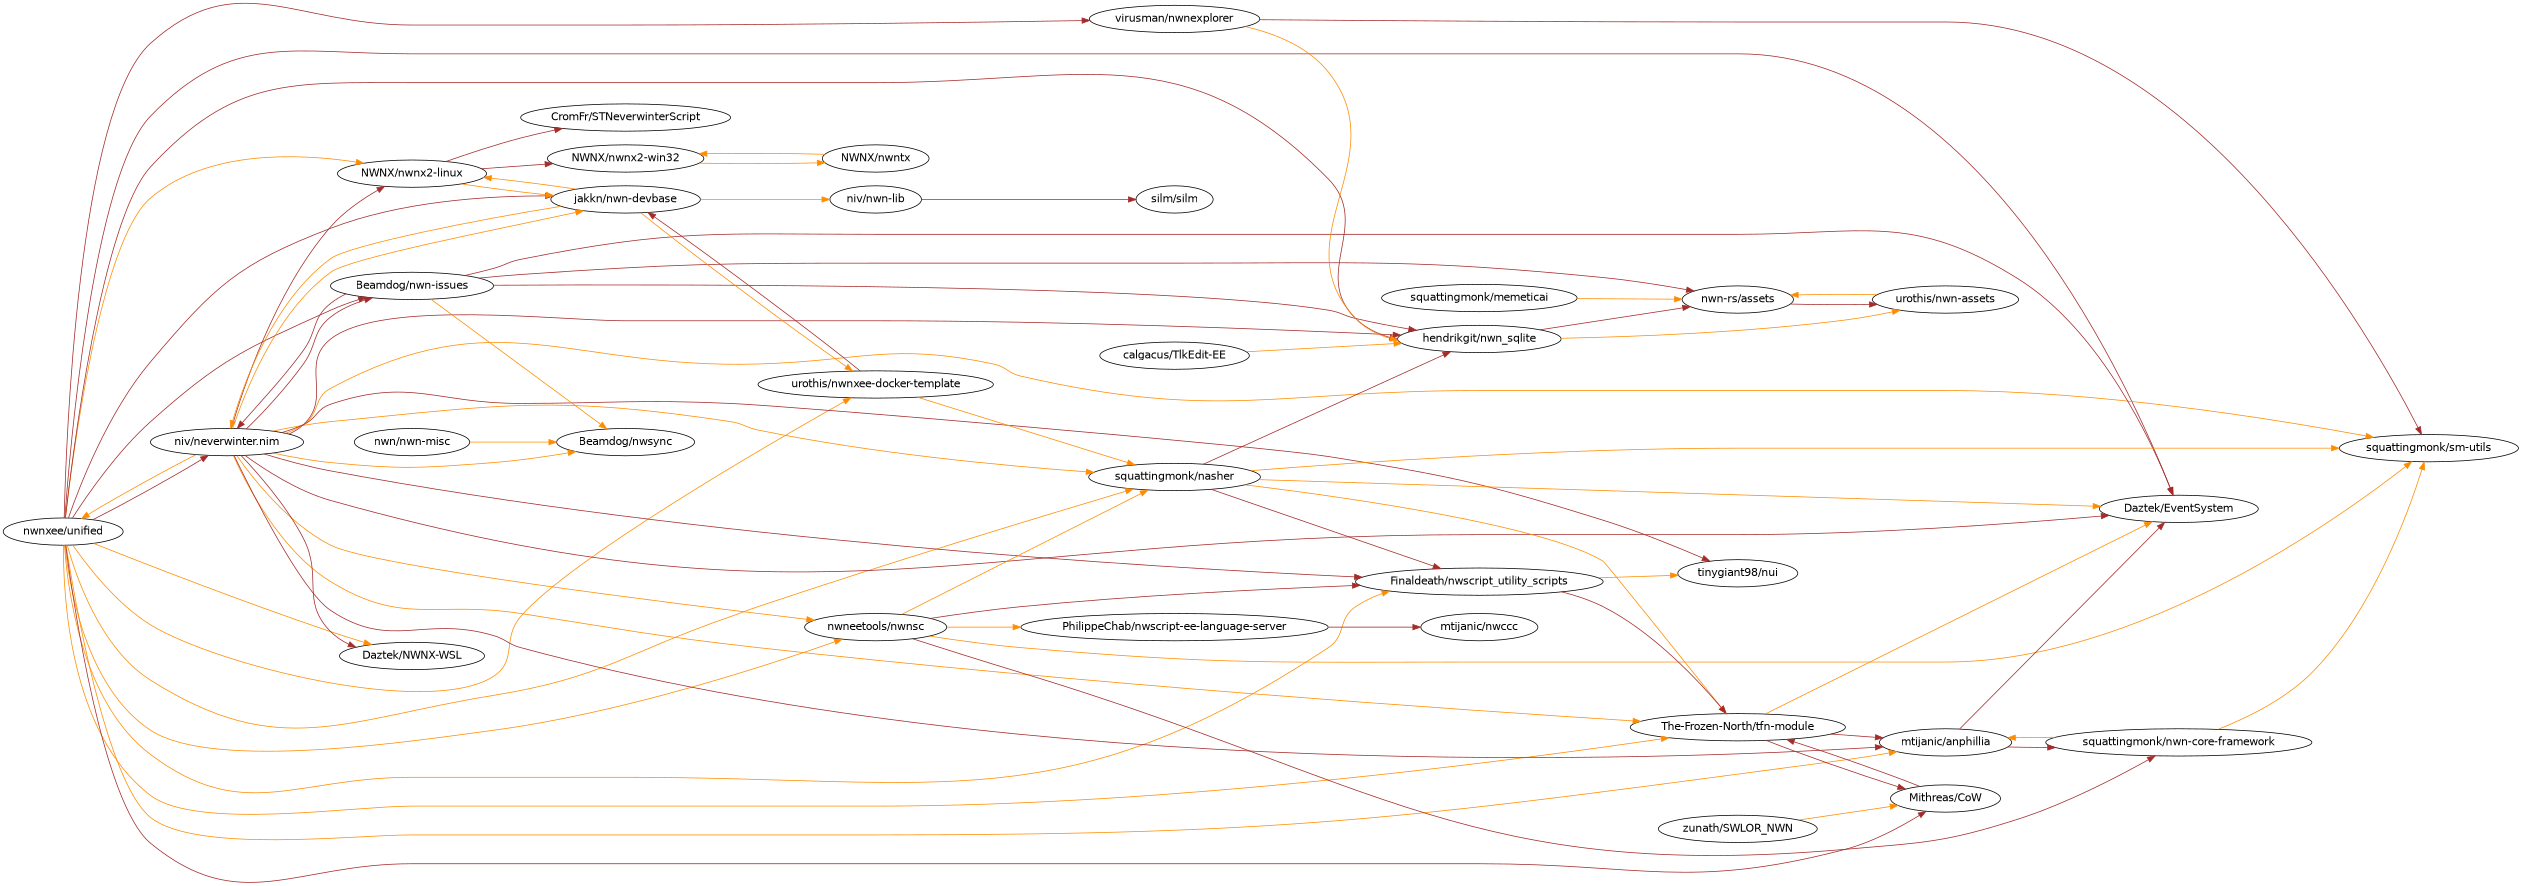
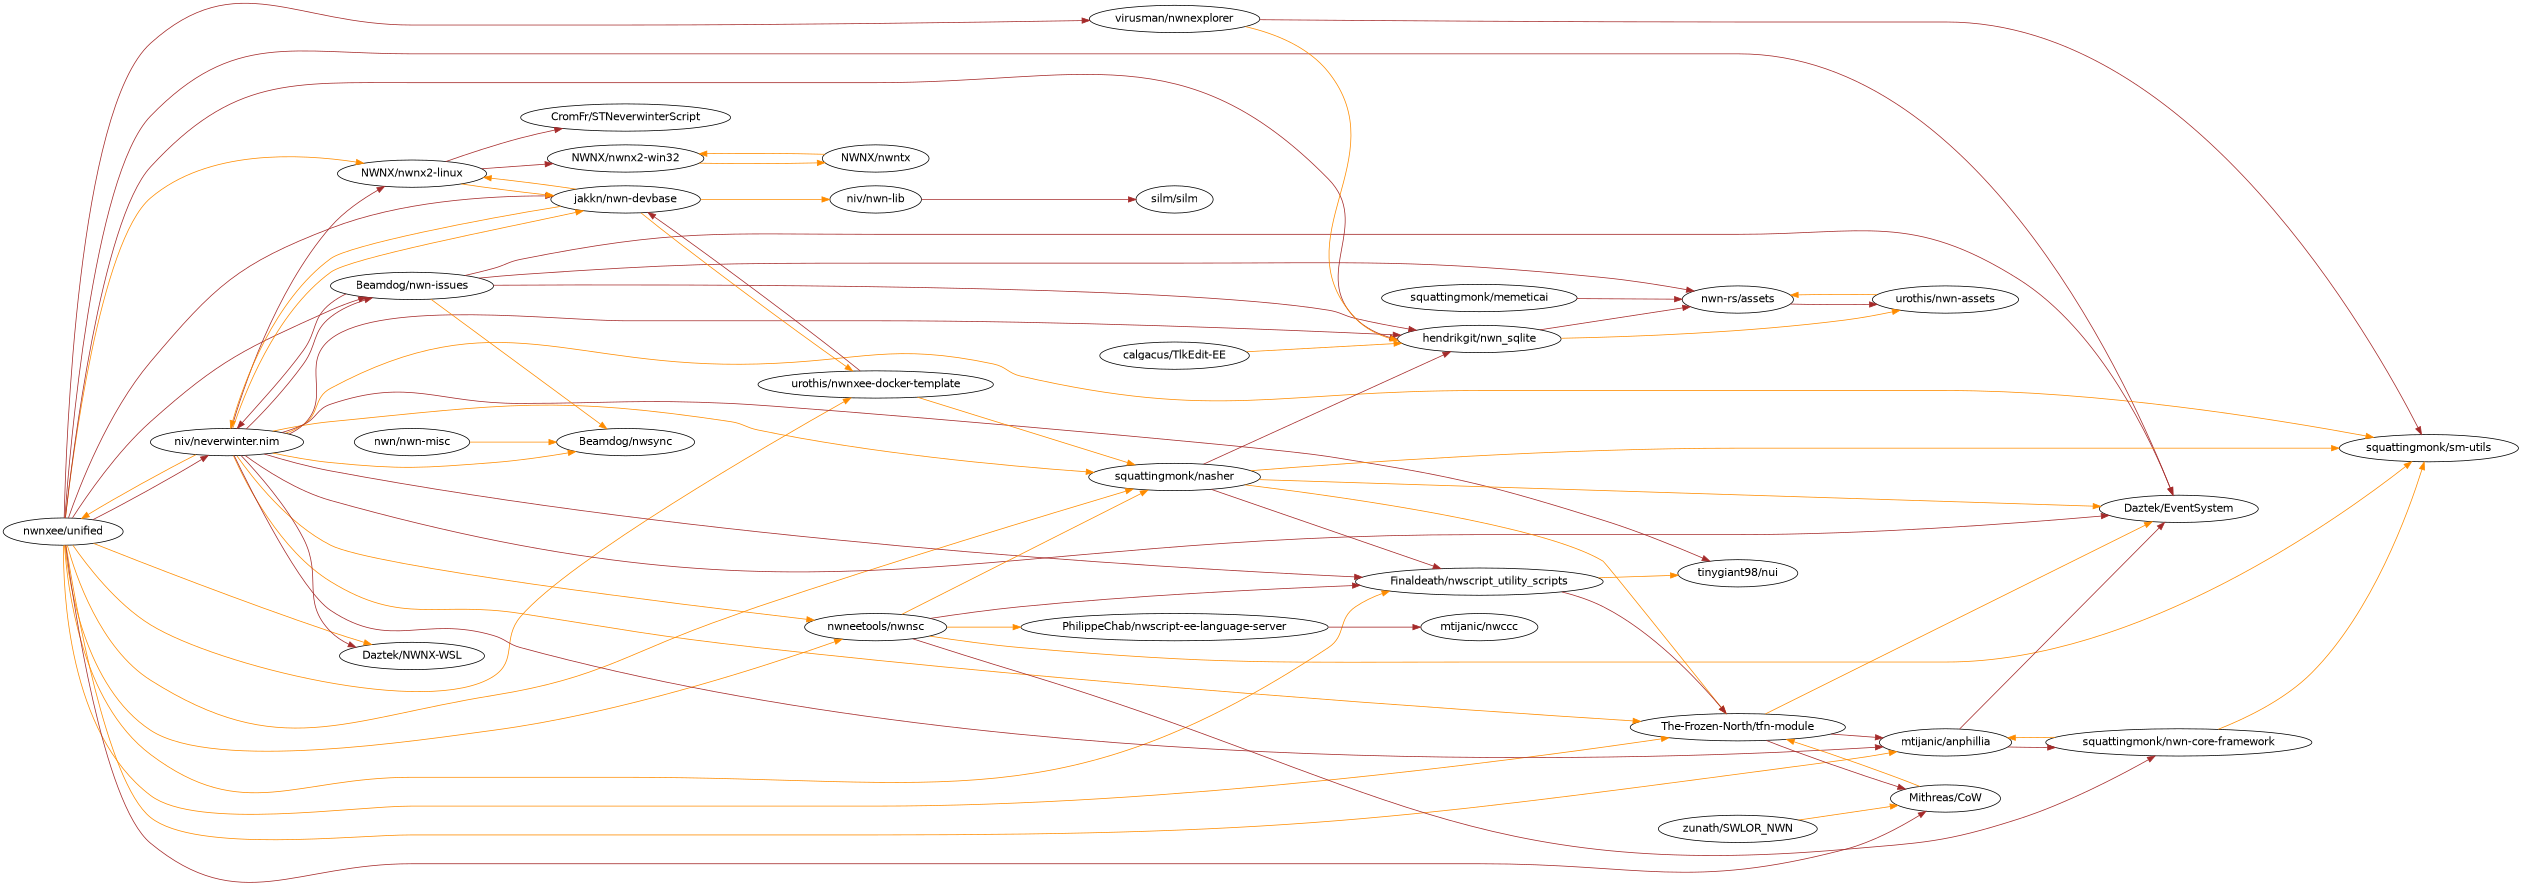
  digraph {
    fontname="DejaVu Sans"
    rankdir=LR
    node [fontname="DejaVu Sans"]
    edge [color=darkorange fontname="DejaVu Sans"]
    "nwnxee/unified" [l="4.002,45.939"]
    "niv/neverwinter.nim" [l="4.002,45.93"]
    "Beamdog/nwn-issues" [l="4.025,45.937"]
    "squattingmonk/nasher" [l="3.988,45.939"]
    "Daztek/EventSystem" [l="4.005,45.947"]
    "nwneetools/nwnsc" [l="3.974,45.948"]
    "The-Frozen-North/tfn-module" [l="3.987,45.947"]
    "Finaldeath/nwscript_utility_scripts" [l="3.977,45.932"]
    "mtijanic/anphillia" [l="3.977,45.94"]
    "NWNX/nwnx2-linux" [l="4.004,45.909"]
    "Mithreas/CoW" [l="3.972,45.958"]
    "hendrikgit/nwn_sqlite" [l="4.021,45.947"]
    "jakkn/nwn-devbase" [l="4.016,45.918"]
    "virusman/nwnexplorer" [l="4.009,45.959"]
    "Daztek/NWNX-WSL" [l="3.985,45.923"]
    "urothis/nwnxee-docker-template" [l="3.998,45.92"]
    "squattingmonk/sm-utils" [l="3.989,45.953"]
    "Beamdog/nwsync" [l="4.033,45.921"]
    "tinygiant98/nui" [l="3.974,45.918"]
    "nwn-rs/assets" [l="4.045,45.945"]
    "squattingmonk/nwn-core-framework" [l="3.961,45.947"]
    "PhilippeChab/nwscript-ee-language-server" [l="3.967,45.972"]
    "NWNX/nwnx2-win32" [l="3.992,45.89"]
    "CromFr/STNeverwinterScript" [l="4.011,45.893"]
    "urothis/nwn-assets" [l="4.042,45.954"]
    "niv/nwn-lib" [l="4.049,45.912"]
    "mtijanic/nwccc" [l="3.96,45.987"]
    "NWNX/nwntx" [l="3.989,45.878"]
    "silm/silm" [l="4.07,45.907"]
    "zunath/SWLOR_NWN" [l="3.944,45.967"]
    n31 [l="4.042,45.903" label="nwn/nwn-misc"]
    "squattingmonk/memeticai" [l="4.067,45.948"]
    "calgacus/TlkEdit-EE" [l="4.035,45.965"]
    "nwnxee/unified" -> "niv/neverwinter.nim" [color=brown]
    "nwnxee/unified" -> "Beamdog/nwn-issues" [color=brown]
    "nwnxee/unified" -> "squattingmonk/nasher"
    "nwnxee/unified" -> "Daztek/EventSystem" [color=brown]
    "nwnxee/unified" -> "nwneetools/nwnsc"
    "nwnxee/unified" -> "The-Frozen-North/tfn-module"
    "nwnxee/unified" -> "Finaldeath/nwscript_utility_scripts"
    "nwnxee/unified" -> "mtijanic/anphillia"
    "nwnxee/unified" -> "NWNX/nwnx2-linux"
    "nwnxee/unified" -> "Mithreas/CoW" [color=brown]
    "nwnxee/unified" -> "hendrikgit/nwn_sqlite" [color=brown]
    "nwnxee/unified" -> "jakkn/nwn-devbase" [color=brown]
    "nwnxee/unified" -> "virusman/nwnexplorer" [color=brown]
    "nwnxee/unified" -> "Daztek/NWNX-WSL"
    "nwnxee/unified" -> "urothis/nwnxee-docker-template"
    "niv/neverwinter.nim" -> "nwnxee/unified"
    "niv/neverwinter.nim" -> "Beamdog/nwn-issues" [color=brown]
    "niv/neverwinter.nim" -> "squattingmonk/nasher"
    "niv/neverwinter.nim" -> "Daztek/EventSystem" [color=brown]
    "niv/neverwinter.nim" -> "nwneetools/nwnsc"
    "niv/neverwinter.nim" -> "The-Frozen-North/tfn-module"
    "niv/neverwinter.nim" -> "Finaldeath/nwscript_utility_scripts" [color=brown]
    "niv/neverwinter.nim" -> "mtijanic/anphillia" [color=brown]
    "niv/neverwinter.nim" -> "NWNX/nwnx2-linux" [color=brown]
    "niv/neverwinter.nim" -> "hendrikgit/nwn_sqlite" [color=brown]
    "niv/neverwinter.nim" -> "jakkn/nwn-devbase"
    "niv/neverwinter.nim" -> "Daztek/NWNX-WSL" [color=brown]
    "niv/neverwinter.nim" -> "squattingmonk/sm-utils"
    "niv/neverwinter.nim" -> "Beamdog/nwsync"
    "niv/neverwinter.nim" -> "tinygiant98/nui" [color=brown]
    "Beamdog/nwn-issues" -> "niv/neverwinter.nim" [color=brown]
    "Beamdog/nwn-issues" -> "Daztek/EventSystem" [color=brown]
    "Beamdog/nwn-issues" -> "hendrikgit/nwn_sqlite" [color=brown]
    "Beamdog/nwn-issues" -> "Beamdog/nwsync"
    "Beamdog/nwn-issues" -> "nwn-rs/assets" [color=brown]
    "squattingmonk/nasher" -> "Daztek/EventSystem"
    "squattingmonk/nasher" -> "The-Frozen-North/tfn-module"
    "squattingmonk/nasher" -> "Finaldeath/nwscript_utility_scripts" [color=brown]
    "squattingmonk/nasher" -> "hendrikgit/nwn_sqlite" [color=brown]
    "squattingmonk/nasher" -> "squattingmonk/sm-utils"
    "nwneetools/nwnsc" -> "squattingmonk/nasher"
    "nwneetools/nwnsc" -> "Finaldeath/nwscript_utility_scripts" [color=brown]
    "nwneetools/nwnsc" -> "squattingmonk/sm-utils"
    "nwneetools/nwnsc" -> "squattingmonk/nwn-core-framework" [color=brown]
    "nwneetools/nwnsc" -> "PhilippeChab/nwscript-ee-language-server"
    "The-Frozen-North/tfn-module" -> "Daztek/EventSystem"
    "The-Frozen-North/tfn-module" -> "mtijanic/anphillia" [color=brown]
    "The-Frozen-North/tfn-module" -> "Mithreas/CoW" [color=brown]
    "Finaldeath/nwscript_utility_scripts" -> "The-Frozen-North/tfn-module" [color=brown]
    "Finaldeath/nwscript_utility_scripts" -> "tinygiant98/nui"
    "mtijanic/anphillia" -> "Daztek/EventSystem" [color=brown]
    "mtijanic/anphillia" -> "squattingmonk/nwn-core-framework" [color=brown]
    "NWNX/nwnx2-linux" -> "jakkn/nwn-devbase"
    "NWNX/nwnx2-linux" -> "NWNX/nwnx2-win32" [color=brown]
    "NWNX/nwnx2-linux" -> "CromFr/STNeverwinterScript" [color=brown]
-   "Mithreas/CoW" -> "The-Frozen-North/tfn-module" [color=brown]
+   "Mithreas/CoW" -> "The-Frozen-North/tfn-module"
    "hendrikgit/nwn_sqlite" -> "nwn-rs/assets" [color=brown]
    "hendrikgit/nwn_sqlite" -> "urothis/nwn-assets"
    "jakkn/nwn-devbase" -> "niv/neverwinter.nim"
    "jakkn/nwn-devbase" -> "NWNX/nwnx2-linux"
    "jakkn/nwn-devbase" -> "urothis/nwnxee-docker-template"
    "jakkn/nwn-devbase" -> "niv/nwn-lib"
    "virusman/nwnexplorer" -> "hendrikgit/nwn_sqlite"
    "virusman/nwnexplorer" -> "squattingmonk/sm-utils" [color=brown]
    "urothis/nwnxee-docker-template" -> "squattingmonk/nasher"
    "urothis/nwnxee-docker-template" -> "jakkn/nwn-devbase" [color=brown]
    "nwn-rs/assets" -> "urothis/nwn-assets" [color=brown]
    "squattingmonk/nwn-core-framework" -> "mtijanic/anphillia"
    "squattingmonk/nwn-core-framework" -> "squattingmonk/sm-utils"
    "PhilippeChab/nwscript-ee-language-server" -> "mtijanic/nwccc" [color=brown]
    "NWNX/nwnx2-win32" -> "NWNX/nwntx"
    "urothis/nwn-assets" -> "nwn-rs/assets"
    "niv/nwn-lib" -> "silm/silm" [color=brown]
    "NWNX/nwntx" -> "NWNX/nwnx2-win32"
    "zunath/SWLOR_NWN" -> "Mithreas/CoW"
    n31 -> "Beamdog/nwsync"
-   "squattingmonk/memeticai" -> "nwn-rs/assets"
+   "squattingmonk/memeticai" -> "nwn-rs/assets" [color=brown]
    "calgacus/TlkEdit-EE" -> "hendrikgit/nwn_sqlite"
  }
